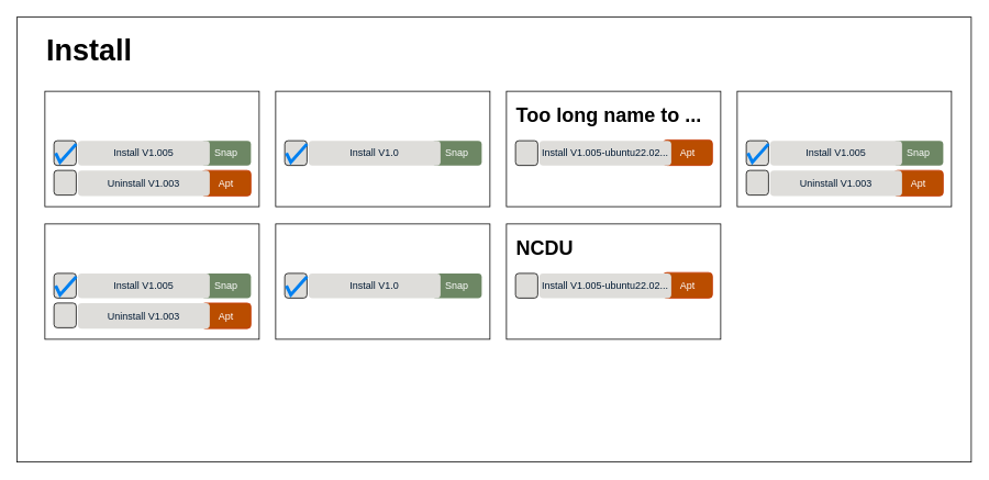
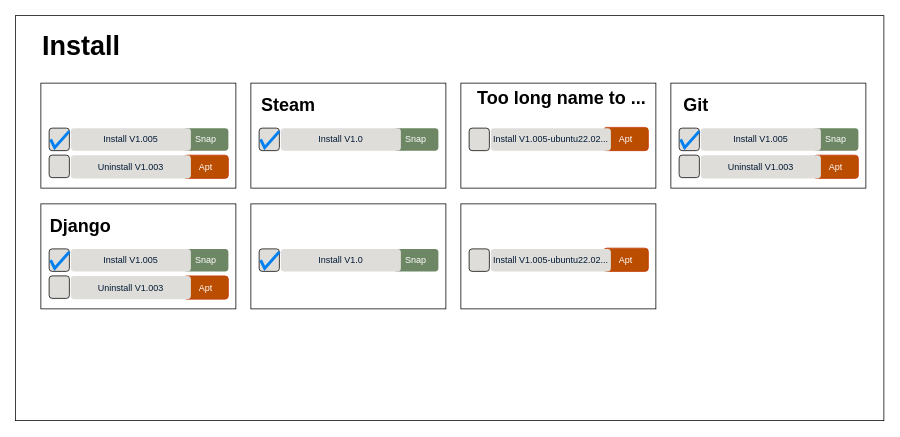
  <mxCell id="0" />
  <mxCell id="1" parent="0" />
  <mxCell id="2" value="" style="rounded=0;whiteSpace=wrap;html=1;" vertex="1" parent="1"><mxGeometry x="20" y="20" width="1158" height="540" as="geometry" /></mxCell>
  <mxCell id="3" value="" style="rounded=0;whiteSpace=wrap;html=1;" vertex="1" parent="1"><mxGeometry x="54" y="110" width="260" height="140" as="geometry" /></mxCell>
  <mxCell id="4" value="&lt;div&gt;Snap&lt;br&gt;&lt;/div&gt;" style="rounded=1;whiteSpace=wrap;html=1;fillColor=#6d8764;fontColor=#ffffff;strokeColor=none;align=center;" vertex="1" parent="1"><mxGeometry x="244" y="170" width="60" height="30" as="geometry" /></mxCell>
  <mxCell id="5" value="Install V1.005" style="rounded=1;whiteSpace=wrap;html=1;fillColor=#deddda;fontColor=#001933;strokeColor=none;align=center;" vertex="1" parent="1"><mxGeometry x="94" y="170" width="160" height="30" as="geometry" /></mxCell>
  <mxCell id="6" value="Apt" style="rounded=1;whiteSpace=wrap;html=1;fillColor=#BA4D00;fontColor=#FFFFFF;strokeColor=#C73500;align=center;" vertex="1" parent="1"><mxGeometry x="244" y="206" width="60" height="31" as="geometry" /></mxCell>
  <mxCell id="7" value="Uninstall V1.003" style="rounded=1;whiteSpace=wrap;html=1;fillColor=#deddda;fontColor=#001933;strokeColor=none;align=center;glass=0;shadow=0;gradientColor=none;" vertex="1" parent="1"><mxGeometry x="94" y="206" width="160" height="31" as="geometry" /></mxCell>
  <mxCell id="8" value="" style="rounded=1;whiteSpace=wrap;html=1;fillColor=#deddda;" vertex="1" parent="1"><mxGeometry x="65" y="170" width="27" height="30" as="geometry" /></mxCell>
  <mxCell id="9" value="" style="rounded=1;whiteSpace=wrap;html=1;fillColor=#deddda;" vertex="1" parent="1"><mxGeometry x="65" y="206" width="27" height="30" as="geometry" /></mxCell>
  <mxCell id="10" value="" style="html=1;verticalLabelPosition=bottom;labelBackgroundColor=#ffffff;verticalAlign=top;shadow=0;dashed=0;strokeWidth=4;shape=mxgraph.ios7.misc.check;strokeColor=#0080f0;fontSize=19;" vertex="1" parent="1"><mxGeometry x="67" y="174" width="25" height="22" as="geometry" /></mxCell>
  <mxCell id="11" value="" style="rounded=0;whiteSpace=wrap;html=1;" vertex="1" parent="1"><mxGeometry x="334" y="110" width="260" height="140" as="geometry" /></mxCell>
  <mxCell id="12" value="&lt;div&gt;Snap&lt;br&gt;&lt;/div&gt;" style="rounded=1;whiteSpace=wrap;html=1;fillColor=#6d8764;fontColor=#ffffff;strokeColor=none;align=center;" vertex="1" parent="1"><mxGeometry x="524" y="170" width="60" height="30" as="geometry" /></mxCell>
  <mxCell id="13" value="Install V1.0" style="rounded=1;whiteSpace=wrap;html=1;fillColor=#deddda;fontColor=#001933;strokeColor=none;align=center;" vertex="1" parent="1"><mxGeometry x="374" y="170" width="160" height="30" as="geometry" /></mxCell>
+ <mxCell id="14" value="Steam" style="text;html=1;strokeColor=none;fillColor=none;align=center;verticalAlign=middle;whiteSpace=wrap;rounded=0;fontSize=24;fontStyle=1" vertex="1" parent="1"><mxGeometry x="354" y="125" width="60" height="30" as="geometry" /></mxCell>
  <mxCell id="15" value="" style="rounded=1;whiteSpace=wrap;html=1;fillColor=#deddda;" vertex="1" parent="1"><mxGeometry x="345" y="170" width="27" height="30" as="geometry" /></mxCell>
  <mxCell id="16" value="" style="html=1;verticalLabelPosition=bottom;labelBackgroundColor=#ffffff;verticalAlign=top;shadow=0;dashed=0;strokeWidth=4;shape=mxgraph.ios7.misc.check;strokeColor=#0080f0;fontSize=19;" vertex="1" parent="1"><mxGeometry x="347" y="174" width="25" height="22" as="geometry" /></mxCell>
  <mxCell id="17" value="" style="rounded=0;whiteSpace=wrap;html=1;" vertex="1" parent="1"><mxGeometry x="614" y="110" width="260" height="140" as="geometry" /></mxCell>
- <mxCell id="18" value="Too long name to ..." style="text;html=1;strokeColor=none;fillColor=none;align=left;verticalAlign=middle;whiteSpace=wrap;rounded=0;fontSize=24;fontStyle=1" vertex="1" parent="1"><mxGeometry x="624" y="125" width="230" height="30" as="geometry" /></mxCell>
+ <mxCell id="18" value="Too long name to ..." style="text;html=1;strokeColor=none;fillColor=none;align=left;verticalAlign=middle;whiteSpace=wrap;rounded=0;fontSize=24;fontStyle=1" vertex="1" parent="1"><mxGeometry x="634" y="115" width="230" height="30" as="geometry" /></mxCell>
  <mxCell id="19" value="" style="rounded=1;whiteSpace=wrap;html=1;fillColor=#deddda;" vertex="1" parent="1"><mxGeometry x="625" y="170" width="27" height="30" as="geometry" /></mxCell>
  <mxCell id="20" value="Apt" style="rounded=1;whiteSpace=wrap;html=1;fillColor=#BA4D00;fontColor=#FFFFFF;strokeColor=#C73500;align=center;" vertex="1" parent="1"><mxGeometry x="804" y="169" width="60" height="31" as="geometry" /></mxCell>
  <mxCell id="21" value="Install V1.005-ubuntu22.02..." style="rounded=1;whiteSpace=wrap;html=1;fillColor=#deddda;fontColor=#001933;strokeColor=none;align=center;" vertex="1" parent="1"><mxGeometry x="654" y="170" width="160" height="30" as="geometry" /></mxCell>
  <mxCell id="22" value="" style="rounded=0;whiteSpace=wrap;html=1;" vertex="1" parent="1"><mxGeometry x="894" y="110" width="260" height="140" as="geometry" /></mxCell>
  <mxCell id="23" value="&lt;div&gt;Snap&lt;br&gt;&lt;/div&gt;" style="rounded=1;whiteSpace=wrap;html=1;fillColor=#6d8764;fontColor=#ffffff;strokeColor=none;align=center;" vertex="1" parent="1"><mxGeometry x="1084" y="170" width="60" height="30" as="geometry" /></mxCell>
  <mxCell id="24" value="Install V1.005" style="rounded=1;whiteSpace=wrap;html=1;fillColor=#deddda;fontColor=#001933;strokeColor=none;align=center;" vertex="1" parent="1"><mxGeometry x="934" y="170" width="160" height="30" as="geometry" /></mxCell>
  <mxCell id="25" value="Apt" style="rounded=1;whiteSpace=wrap;html=1;fillColor=#BA4D00;fontColor=#FFFFFF;strokeColor=#C73500;align=center;" vertex="1" parent="1"><mxGeometry x="1084" y="206" width="60" height="31" as="geometry" /></mxCell>
  <mxCell id="26" value="Uninstall V1.003" style="rounded=1;whiteSpace=wrap;html=1;fillColor=#deddda;fontColor=#001933;strokeColor=none;align=center;glass=0;shadow=0;gradientColor=none;" vertex="1" parent="1"><mxGeometry x="934" y="206" width="160" height="31" as="geometry" /></mxCell>
+ <mxCell id="27" value="Git" style="text;html=1;strokeColor=none;fillColor=none;align=left;verticalAlign=middle;whiteSpace=wrap;rounded=0;fontSize=24;fontStyle=1" vertex="1" parent="1"><mxGeometry x="909" y="125" width="60" height="30" as="geometry" /></mxCell>
  <mxCell id="28" value="" style="rounded=1;whiteSpace=wrap;html=1;fillColor=#deddda;" vertex="1" parent="1"><mxGeometry x="905" y="170" width="27" height="30" as="geometry" /></mxCell>
  <mxCell id="29" value="" style="rounded=1;whiteSpace=wrap;html=1;fillColor=#deddda;" vertex="1" parent="1"><mxGeometry x="905" y="206" width="27" height="30" as="geometry" /></mxCell>
  <mxCell id="30" value="" style="html=1;verticalLabelPosition=bottom;labelBackgroundColor=#ffffff;verticalAlign=top;shadow=0;dashed=0;strokeWidth=4;shape=mxgraph.ios7.misc.check;strokeColor=#0080f0;fontSize=19;" vertex="1" parent="1"><mxGeometry x="907" y="174" width="25" height="22" as="geometry" /></mxCell>
  <mxCell id="31" value="" style="rounded=0;whiteSpace=wrap;html=1;" vertex="1" parent="1"><mxGeometry x="54" y="271" width="260" height="140" as="geometry" /></mxCell>
  <mxCell id="32" value="&lt;div&gt;Snap&lt;br&gt;&lt;/div&gt;" style="rounded=1;whiteSpace=wrap;html=1;fillColor=#6d8764;fontColor=#ffffff;strokeColor=none;align=center;" vertex="1" parent="1"><mxGeometry x="244" y="331" width="60" height="30" as="geometry" /></mxCell>
  <mxCell id="33" value="Install V1.005" style="rounded=1;whiteSpace=wrap;html=1;fillColor=#deddda;fontColor=#001933;strokeColor=none;align=center;" vertex="1" parent="1"><mxGeometry x="94" y="331" width="160" height="30" as="geometry" /></mxCell>
  <mxCell id="34" value="Apt" style="rounded=1;whiteSpace=wrap;html=1;fillColor=#BA4D00;fontColor=#FFFFFF;strokeColor=#C73500;align=center;" vertex="1" parent="1"><mxGeometry x="244" y="367" width="60" height="31" as="geometry" /></mxCell>
  <mxCell id="35" value="Uninstall V1.003" style="rounded=1;whiteSpace=wrap;html=1;fillColor=#deddda;fontColor=#001933;strokeColor=none;align=center;glass=0;shadow=0;gradientColor=none;" vertex="1" parent="1"><mxGeometry x="94" y="367" width="160" height="31" as="geometry" /></mxCell>
+ <mxCell id="36" value="Django" style="text;html=1;strokeColor=none;fillColor=none;align=center;verticalAlign=middle;whiteSpace=wrap;rounded=0;fontSize=24;fontStyle=1" vertex="1" parent="1"><mxGeometry x="77" y="286" width="60" height="30" as="geometry" /></mxCell>
  <mxCell id="37" value="" style="rounded=1;whiteSpace=wrap;html=1;fillColor=#deddda;" vertex="1" parent="1"><mxGeometry x="65" y="331" width="27" height="30" as="geometry" /></mxCell>
  <mxCell id="38" value="" style="rounded=1;whiteSpace=wrap;html=1;fillColor=#deddda;" vertex="1" parent="1"><mxGeometry x="65" y="367" width="27" height="30" as="geometry" /></mxCell>
  <mxCell id="39" value="" style="html=1;verticalLabelPosition=bottom;labelBackgroundColor=#ffffff;verticalAlign=top;shadow=0;dashed=0;strokeWidth=4;shape=mxgraph.ios7.misc.check;strokeColor=#0080f0;fontSize=19;" vertex="1" parent="1"><mxGeometry x="67" y="335" width="25" height="22" as="geometry" /></mxCell>
  <mxCell id="40" value="" style="rounded=0;whiteSpace=wrap;html=1;" vertex="1" parent="1"><mxGeometry x="334" y="271" width="260" height="140" as="geometry" /></mxCell>
  <mxCell id="41" value="&lt;div&gt;Snap&lt;br&gt;&lt;/div&gt;" style="rounded=1;whiteSpace=wrap;html=1;fillColor=#6d8764;fontColor=#ffffff;strokeColor=none;align=center;" vertex="1" parent="1"><mxGeometry x="524" y="331" width="60" height="30" as="geometry" /></mxCell>
  <mxCell id="42" value="Install V1.0" style="rounded=1;whiteSpace=wrap;html=1;fillColor=#deddda;fontColor=#001933;strokeColor=none;align=center;" vertex="1" parent="1"><mxGeometry x="374" y="331" width="160" height="30" as="geometry" /></mxCell>
  <mxCell id="43" value="" style="rounded=1;whiteSpace=wrap;html=1;fillColor=#deddda;" vertex="1" parent="1"><mxGeometry x="345" y="331" width="27" height="30" as="geometry" /></mxCell>
  <mxCell id="44" value="" style="html=1;verticalLabelPosition=bottom;labelBackgroundColor=#ffffff;verticalAlign=top;shadow=0;dashed=0;strokeWidth=4;shape=mxgraph.ios7.misc.check;strokeColor=#0080f0;fontSize=19;" vertex="1" parent="1"><mxGeometry x="347" y="335" width="25" height="22" as="geometry" /></mxCell>
  <mxCell id="45" value="" style="rounded=0;whiteSpace=wrap;html=1;" vertex="1" parent="1"><mxGeometry x="614" y="271" width="260" height="140" as="geometry" /></mxCell>
- <mxCell id="46" value="NCDU" style="text;html=1;strokeColor=none;fillColor=none;align=left;verticalAlign=middle;whiteSpace=wrap;rounded=0;fontSize=24;fontStyle=1" vertex="1" parent="1"><mxGeometry x="624" y="286" width="230" height="30" as="geometry" /></mxCell>
  <mxCell id="47" value="" style="rounded=1;whiteSpace=wrap;html=1;fillColor=#deddda;" vertex="1" parent="1"><mxGeometry x="625" y="331" width="27" height="30" as="geometry" /></mxCell>
  <mxCell id="48" value="Apt" style="rounded=1;whiteSpace=wrap;html=1;fillColor=#BA4D00;fontColor=#FFFFFF;strokeColor=#C73500;align=center;" vertex="1" parent="1"><mxGeometry x="804" y="330" width="60" height="31" as="geometry" /></mxCell>
  <mxCell id="49" value="Install V1.005-ubuntu22.02..." style="rounded=1;whiteSpace=wrap;html=1;fillColor=#deddda;fontColor=#001933;strokeColor=none;align=center;" vertex="1" parent="1"><mxGeometry x="654" y="331" width="160" height="30" as="geometry" /></mxCell>
  <mxCell id="50" value="Install" style="text;html=1;strokeColor=none;fillColor=none;align=left;verticalAlign=middle;whiteSpace=wrap;rounded=0;fontSize=36;fontStyle=1" vertex="1" parent="1"><mxGeometry x="54" y="20" width="139" height="80" as="geometry" /></mxCell>
